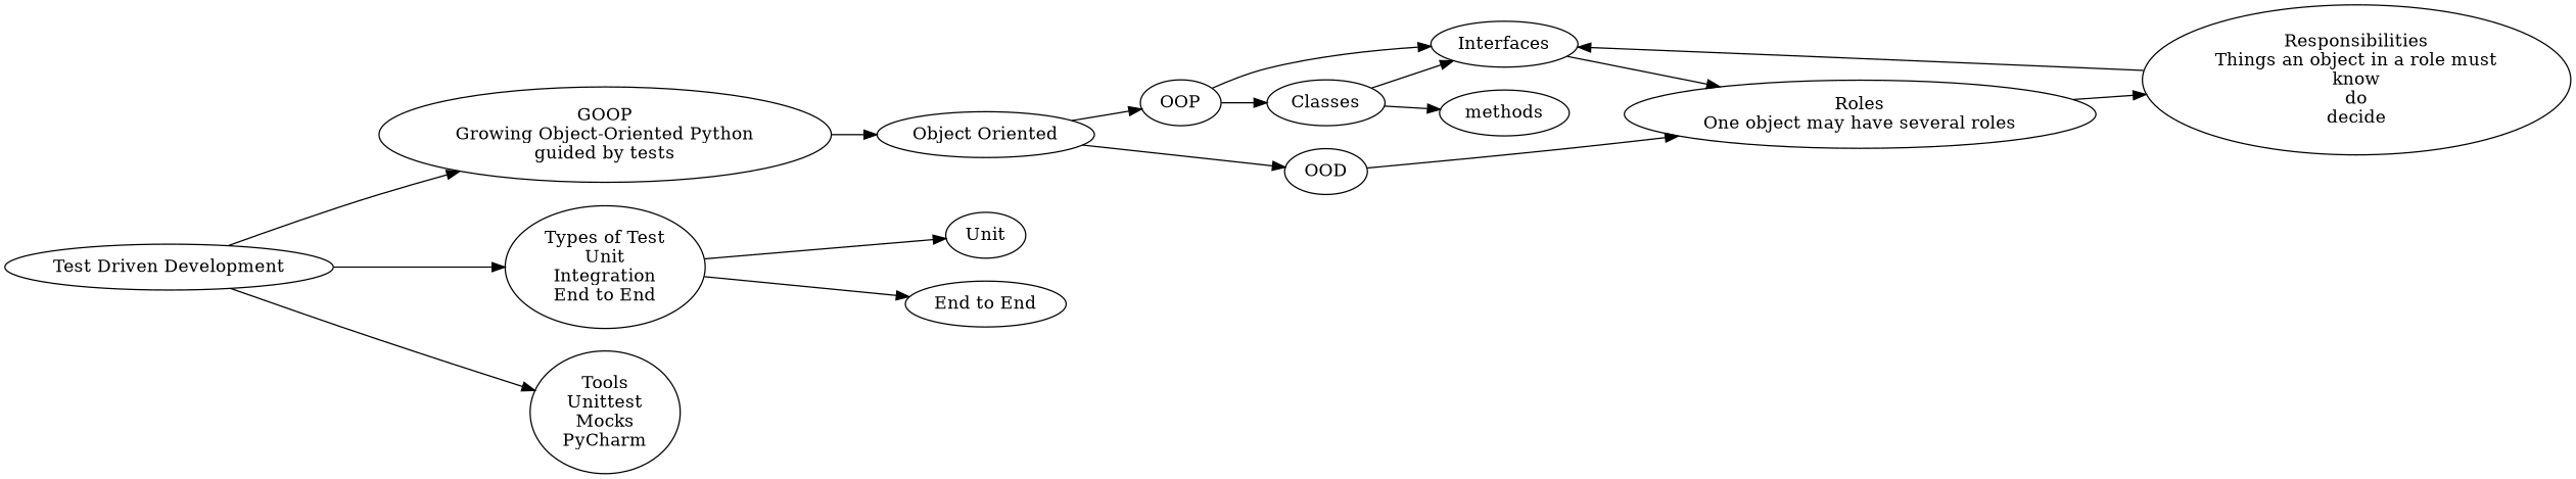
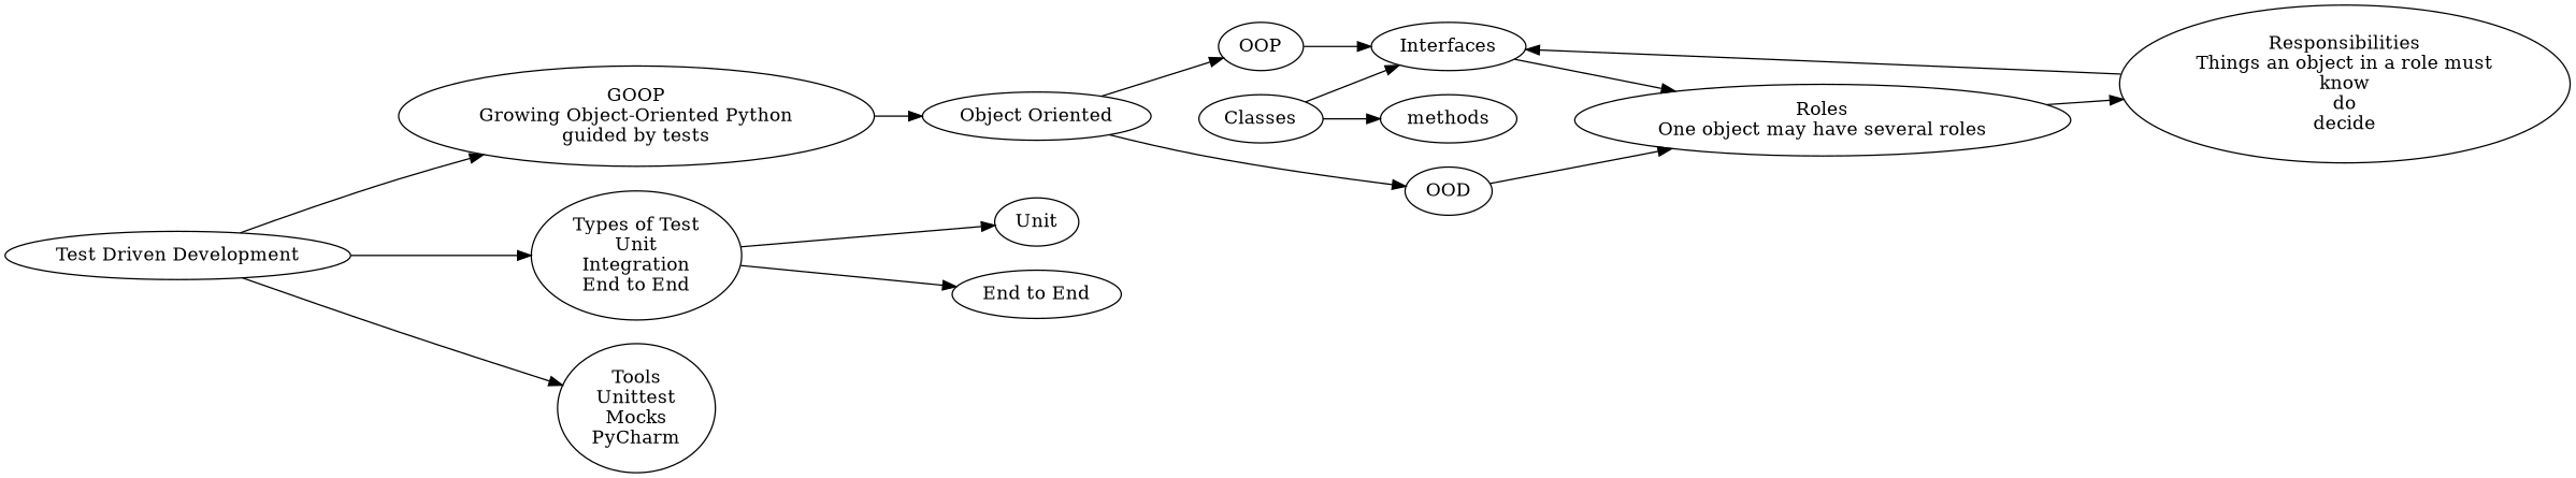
  digraph {
    rankdir=LR
    n1 [label="GOOP\nGrowing Object-Oriented Python\nguided by tests"]
    n2 [label="Object Oriented"]
    n3 [label="Test Driven Development"]
    n4 [label="Types of Test\nUnit\nIntegration\nEnd to End"]
    n5 [label="Tools\nUnittest\nMocks\nPyCharm"]
    n6 [label=OOP]
    n7 [label=OOD]
    n8 [label=Unit]
    n9 [label="End to End"]
    n10 [label=Interfaces]
    n11 [label=Classes]
    n12 [label="Roles\nOne object may have several roles"]
    n13 [label=methods]
    n14 [label="Responsibilities\nThings an object in a role must\nknow\ndo\ndecide"]
    n1 -> n2
    n2 -> n6
    n2 -> n7
    n3 -> n1
    n3 -> n4
    n3 -> n5
    n4 -> n8
    n4 -> n9
    n6 -> n10
-   n6 -> n11
    n7 -> n12
    n10 -> n12
    n11 -> n10
    n11 -> n13
    n12 -> n14
    n14 -> n10
  }
